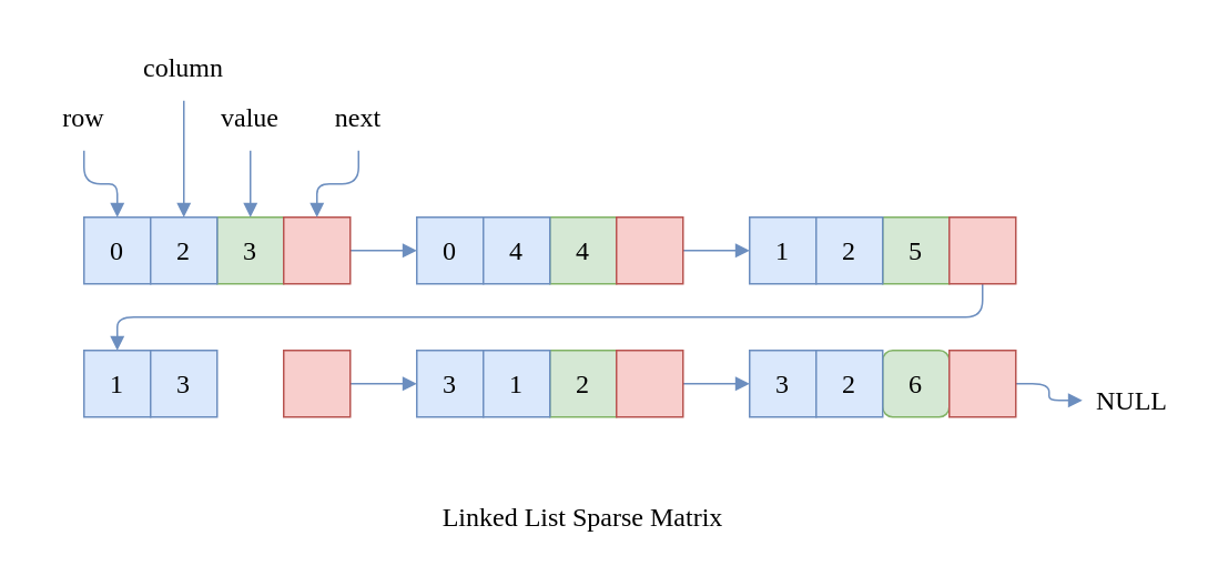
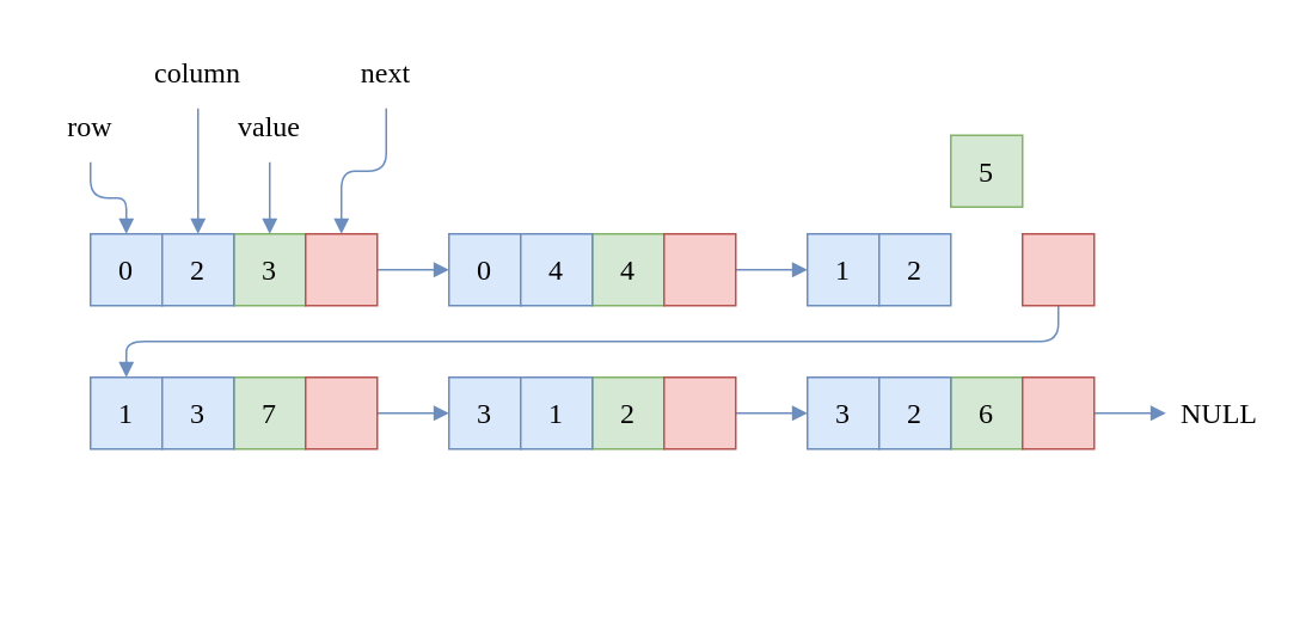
  <mxCell id="0" />
  <mxCell id="1" parent="0" />
  <mxCell id="2" value="0" style="rounded=0;whiteSpace=wrap;html=1;shadow=0;strokeColor=#6c8ebf;strokeWidth=1;fontFamily=Ubuntu;fontSize=16;fontStyle=0;fillColor=#dae8fc;" parent="1" vertex="1"><mxGeometry x="50" y="130" width="40" height="40" as="geometry" /></mxCell>
  <mxCell id="3" value="3" style="rounded=0;whiteSpace=wrap;html=1;shadow=0;strokeColor=#82b366;strokeWidth=1;fontFamily=Ubuntu;fontSize=16;fontStyle=0;fillColor=#d5e8d4;" parent="1" vertex="1"><mxGeometry x="130" y="130" width="40" height="40" as="geometry" /></mxCell>
  <mxCell id="4" value="2" style="rounded=0;whiteSpace=wrap;html=1;shadow=0;strokeColor=#6c8ebf;strokeWidth=1;fontFamily=Ubuntu;fontSize=16;fontStyle=0;fillColor=#dae8fc;" parent="1" vertex="1"><mxGeometry x="90" y="130" width="40" height="40" as="geometry" /></mxCell>
  <mxCell id="5" style="edgeStyle=orthogonalEdgeStyle;rounded=1;orthogonalLoop=1;jettySize=auto;html=1;entryX=0.5;entryY=0;entryDx=0;entryDy=0;shadow=0;strokeColor=#6c8ebf;strokeWidth=1;fontFamily=Ubuntu;fontSize=14;fontStyle=0;endArrow=block;endFill=1;fillColor=#dae8fc;" parent="1" source="6" target="2" edge="1"><mxGeometry relative="1" as="geometry" /></mxCell>
  <mxCell id="6" value="row" style="text;html=1;align=center;verticalAlign=middle;whiteSpace=wrap;rounded=0;fontFamily=Ubuntu;fontSize=16;fontStyle=0;" parent="1" vertex="1"><mxGeometry x="20" y="50" width="60" height="40" as="geometry" /></mxCell>
  <mxCell id="7" style="edgeStyle=orthogonalEdgeStyle;rounded=1;orthogonalLoop=1;jettySize=auto;html=1;entryX=0.5;entryY=0;entryDx=0;entryDy=0;shadow=0;strokeColor=#6c8ebf;strokeWidth=1;fontFamily=Ubuntu;fontSize=14;fontStyle=0;endArrow=block;endFill=1;fillColor=#dae8fc;" parent="1" source="8" target="4" edge="1"><mxGeometry relative="1" as="geometry" /></mxCell>
  <mxCell id="8" value="column" style="text;html=1;align=center;verticalAlign=middle;whiteSpace=wrap;rounded=0;fontFamily=Ubuntu;fontSize=16;fontStyle=0;" parent="1" vertex="1"><mxGeometry x="75" y="20" width="70" height="40" as="geometry" /></mxCell>
  <mxCell id="9" style="edgeStyle=orthogonalEdgeStyle;rounded=1;orthogonalLoop=1;jettySize=auto;html=1;entryX=0.5;entryY=0;entryDx=0;entryDy=0;shadow=0;strokeColor=#6c8ebf;strokeWidth=1;fontFamily=Ubuntu;fontSize=14;fontStyle=0;endArrow=block;endFill=1;fillColor=#dae8fc;" parent="1" source="10" target="3" edge="1"><mxGeometry relative="1" as="geometry" /></mxCell>
  <mxCell id="10" value="value" style="text;html=1;align=center;verticalAlign=middle;whiteSpace=wrap;rounded=0;fontFamily=Ubuntu;fontSize=16;fontStyle=0;" parent="1" vertex="1"><mxGeometry x="120" y="50" width="60" height="40" as="geometry" /></mxCell>
  <mxCell id="11" style="edgeStyle=orthogonalEdgeStyle;rounded=1;orthogonalLoop=1;jettySize=auto;html=1;entryX=0;entryY=0.5;entryDx=0;entryDy=0;shadow=0;strokeColor=#6c8ebf;strokeWidth=1;fontFamily=Ubuntu;fontSize=14;fontStyle=0;endArrow=block;endFill=1;fillColor=#dae8fc;" parent="1" source="12" target="13" edge="1"><mxGeometry relative="1" as="geometry" /></mxCell>
  <mxCell id="12" value="" style="rounded=0;whiteSpace=wrap;html=1;shadow=0;strokeColor=#b85450;strokeWidth=1;fontFamily=Ubuntu;fontSize=16;fontStyle=0;fillColor=#f8cecc;" parent="1" vertex="1"><mxGeometry x="170" y="130" width="40" height="40" as="geometry" /></mxCell>
  <mxCell id="13" value="0" style="rounded=0;whiteSpace=wrap;html=1;shadow=0;strokeColor=#6c8ebf;strokeWidth=1;fontFamily=Ubuntu;fontSize=16;fontStyle=0;fillColor=#dae8fc;" parent="1" vertex="1"><mxGeometry x="250" y="130" width="40" height="40" as="geometry" /></mxCell>
  <mxCell id="14" value="4" style="rounded=0;whiteSpace=wrap;html=1;shadow=0;strokeColor=#82b366;strokeWidth=1;fontFamily=Ubuntu;fontSize=16;fontStyle=0;fillColor=#d5e8d4;" parent="1" vertex="1"><mxGeometry x="330" y="130" width="40" height="40" as="geometry" /></mxCell>
  <mxCell id="15" value="4" style="rounded=0;whiteSpace=wrap;html=1;shadow=0;strokeColor=#6c8ebf;strokeWidth=1;fontFamily=Ubuntu;fontSize=16;fontStyle=0;fillColor=#dae8fc;" parent="1" vertex="1"><mxGeometry x="290" y="130" width="40" height="40" as="geometry" /></mxCell>
  <mxCell id="16" style="edgeStyle=orthogonalEdgeStyle;rounded=1;orthogonalLoop=1;jettySize=auto;html=1;shadow=0;strokeColor=#6c8ebf;strokeWidth=1;fontFamily=Ubuntu;fontSize=14;fontStyle=0;endArrow=block;endFill=1;fillColor=#dae8fc;" parent="1" source="17" target="18" edge="1"><mxGeometry relative="1" as="geometry" /></mxCell>
  <mxCell id="17" value="" style="rounded=0;whiteSpace=wrap;html=1;shadow=0;strokeColor=#b85450;strokeWidth=1;fontFamily=Ubuntu;fontSize=16;fontStyle=0;fillColor=#f8cecc;" parent="1" vertex="1"><mxGeometry x="370" y="130" width="40" height="40" as="geometry" /></mxCell>
  <mxCell id="18" value="1" style="rounded=0;whiteSpace=wrap;html=1;shadow=0;strokeColor=#6c8ebf;strokeWidth=1;fontFamily=Ubuntu;fontSize=16;fontStyle=0;fillColor=#dae8fc;" parent="1" vertex="1"><mxGeometry x="450" y="130" width="40" height="40" as="geometry" /></mxCell>
- <mxCell id="19" value="5" style="rounded=0;whiteSpace=wrap;html=1;shadow=0;strokeColor=#82b366;strokeWidth=1;fontFamily=Ubuntu;fontSize=16;fontStyle=0;fillColor=#d5e8d4;" parent="1" vertex="1"><mxGeometry x="530" y="130" width="40" height="40" as="geometry" /></mxCell>
+ <mxCell id="19" value="5" style="rounded=0;whiteSpace=wrap;html=1;shadow=0;strokeColor=#82b366;strokeWidth=1;fontFamily=Ubuntu;fontSize=16;fontStyle=0;fillColor=#d5e8d4;" parent="1" vertex="1"><mxGeometry x="530" y="75" width="40" height="40" as="geometry" /></mxCell>
  <mxCell id="20" value="2" style="rounded=0;whiteSpace=wrap;html=1;shadow=0;strokeColor=#6c8ebf;strokeWidth=1;fontFamily=Ubuntu;fontSize=16;fontStyle=0;fillColor=#dae8fc;" parent="1" vertex="1"><mxGeometry x="490" y="130" width="40" height="40" as="geometry" /></mxCell>
  <mxCell id="21" style="edgeStyle=orthogonalEdgeStyle;rounded=1;orthogonalLoop=1;jettySize=auto;html=1;entryX=0.5;entryY=0;entryDx=0;entryDy=0;shadow=0;strokeColor=#6c8ebf;strokeWidth=1;fontFamily=Ubuntu;fontSize=14;fontStyle=0;endArrow=block;endFill=1;fillColor=#dae8fc;" parent="1" source="22" target="23" edge="1"><mxGeometry relative="1" as="geometry"><Array as="points"><mxPoint x="590" y="190" /><mxPoint x="70" y="190" /></Array></mxGeometry></mxCell>
  <mxCell id="22" value="" style="rounded=0;whiteSpace=wrap;html=1;shadow=0;strokeColor=#b85450;strokeWidth=1;fontFamily=Ubuntu;fontSize=16;fontStyle=0;fillColor=#f8cecc;" parent="1" vertex="1"><mxGeometry x="570" y="130" width="40" height="40" as="geometry" /></mxCell>
  <mxCell id="23" value="1" style="rounded=0;whiteSpace=wrap;html=1;shadow=0;strokeColor=#6c8ebf;strokeWidth=1;fontFamily=Ubuntu;fontSize=16;fontStyle=0;fillColor=#dae8fc;" parent="1" vertex="1"><mxGeometry x="50" y="210" width="40" height="40" as="geometry" /></mxCell>
+ <mxCell id="24" value="7" style="rounded=0;whiteSpace=wrap;html=1;shadow=0;strokeColor=#82b366;strokeWidth=1;fontFamily=Ubuntu;fontSize=16;fontStyle=0;fillColor=#d5e8d4;" parent="1" vertex="1"><mxGeometry x="130" y="210" width="40" height="40" as="geometry" /></mxCell>
  <mxCell id="25" value="3" style="rounded=0;whiteSpace=wrap;html=1;shadow=0;strokeColor=#6c8ebf;strokeWidth=1;fontFamily=Ubuntu;fontSize=16;fontStyle=0;fillColor=#dae8fc;" parent="1" vertex="1"><mxGeometry x="90" y="210" width="40" height="40" as="geometry" /></mxCell>
  <mxCell id="26" style="edgeStyle=orthogonalEdgeStyle;rounded=1;orthogonalLoop=1;jettySize=auto;html=1;entryX=0;entryY=0.5;entryDx=0;entryDy=0;shadow=0;strokeColor=#6c8ebf;strokeWidth=1;fontFamily=Ubuntu;fontSize=14;fontStyle=0;endArrow=block;endFill=1;fillColor=#dae8fc;" parent="1" source="27" target="28" edge="1"><mxGeometry relative="1" as="geometry" /></mxCell>
  <mxCell id="27" value="" style="rounded=0;whiteSpace=wrap;html=1;shadow=0;strokeColor=#b85450;strokeWidth=1;fontFamily=Ubuntu;fontSize=16;fontStyle=0;fillColor=#f8cecc;" parent="1" vertex="1"><mxGeometry x="170" y="210" width="40" height="40" as="geometry" /></mxCell>
  <mxCell id="28" value="3" style="rounded=0;whiteSpace=wrap;html=1;shadow=0;strokeColor=#6c8ebf;strokeWidth=1;fontFamily=Ubuntu;fontSize=16;fontStyle=0;fillColor=#dae8fc;" parent="1" vertex="1"><mxGeometry x="250" y="210" width="40" height="40" as="geometry" /></mxCell>
  <mxCell id="29" value="2" style="rounded=0;whiteSpace=wrap;html=1;shadow=0;strokeColor=#82b366;strokeWidth=1;fontFamily=Ubuntu;fontSize=16;fontStyle=0;fillColor=#d5e8d4;" parent="1" vertex="1"><mxGeometry x="330" y="210" width="40" height="40" as="geometry" /></mxCell>
  <mxCell id="30" value="1" style="rounded=0;whiteSpace=wrap;html=1;shadow=0;strokeColor=#6c8ebf;strokeWidth=1;fontFamily=Ubuntu;fontSize=16;fontStyle=0;fillColor=#dae8fc;" parent="1" vertex="1"><mxGeometry x="290" y="210" width="40" height="40" as="geometry" /></mxCell>
  <mxCell id="31" style="edgeStyle=orthogonalEdgeStyle;rounded=1;orthogonalLoop=1;jettySize=auto;html=1;entryX=0;entryY=0.5;entryDx=0;entryDy=0;shadow=0;strokeColor=#6c8ebf;strokeWidth=1;fontFamily=Ubuntu;fontSize=14;fontStyle=0;endArrow=block;endFill=1;fillColor=#dae8fc;" parent="1" source="32" target="36" edge="1"><mxGeometry relative="1" as="geometry" /></mxCell>
  <mxCell id="32" value="" style="rounded=0;whiteSpace=wrap;html=1;shadow=0;strokeColor=#b85450;strokeWidth=1;fontFamily=Ubuntu;fontSize=16;fontStyle=0;fillColor=#f8cecc;" parent="1" vertex="1"><mxGeometry x="370" y="210" width="40" height="40" as="geometry" /></mxCell>
- <mxCell id="33" value="NULL" style="text;html=1;align=center;verticalAlign=middle;whiteSpace=wrap;rounded=0;fontFamily=Ubuntu;fontSize=16;fontStyle=0;" parent="1" vertex="1"><mxGeometry x="650" y="220" width="60" height="40" as="geometry" /></mxCell>
+ <mxCell id="33" value="NULL" style="text;html=1;align=center;verticalAlign=middle;whiteSpace=wrap;rounded=0;fontFamily=Ubuntu;fontSize=16;fontStyle=0;" parent="1" vertex="1"><mxGeometry x="650" y="210" width="60" height="40" as="geometry" /></mxCell>
  <mxCell id="34" style="edgeStyle=orthogonalEdgeStyle;rounded=1;orthogonalLoop=1;jettySize=auto;html=1;entryX=0.5;entryY=0;entryDx=0;entryDy=0;shadow=0;strokeColor=#6c8ebf;strokeWidth=1;fontFamily=Ubuntu;fontSize=14;fontStyle=0;endArrow=block;endFill=1;fillColor=#dae8fc;" parent="1" source="35" target="12" edge="1"><mxGeometry relative="1" as="geometry" /></mxCell>
- <mxCell id="35" value="next" style="text;html=1;align=center;verticalAlign=middle;whiteSpace=wrap;rounded=0;fontFamily=Ubuntu;fontSize=16;fontStyle=0;" parent="1" vertex="1"><mxGeometry x="190" y="50" width="50" height="40" as="geometry" /></mxCell>
+ <mxCell id="35" value="next" style="text;html=1;align=center;verticalAlign=middle;whiteSpace=wrap;rounded=0;fontFamily=Ubuntu;fontSize=16;fontStyle=0;" parent="1" vertex="1"><mxGeometry x="190" y="20" width="50" height="40" as="geometry" /></mxCell>
  <mxCell id="36" value="3" style="rounded=0;whiteSpace=wrap;html=1;shadow=0;strokeColor=#6c8ebf;strokeWidth=1;fontFamily=Ubuntu;fontSize=16;fontStyle=0;fillColor=#dae8fc;" parent="1" vertex="1"><mxGeometry x="450" y="210" width="40" height="40" as="geometry" /></mxCell>
- <mxCell id="37" value="6" style="whiteSpace=wrap;html=1;shadow=0;strokeColor=#82b366;strokeWidth=1;fontFamily=Ubuntu;fontSize=16;fontStyle=0;fillColor=#d5e8d4;rounded=1;" parent="1" vertex="1"><mxGeometry x="530" y="210" width="40" height="40" as="geometry" /></mxCell>
+ <mxCell id="37" value="6" style="rounded=0;whiteSpace=wrap;html=1;shadow=0;strokeColor=#82b366;strokeWidth=1;fontFamily=Ubuntu;fontSize=16;fontStyle=0;fillColor=#d5e8d4;" parent="1" vertex="1"><mxGeometry x="530" y="210" width="40" height="40" as="geometry" /></mxCell>
  <mxCell id="38" value="2" style="rounded=0;whiteSpace=wrap;html=1;shadow=0;strokeColor=#6c8ebf;strokeWidth=1;fontFamily=Ubuntu;fontSize=16;fontStyle=0;fillColor=#dae8fc;" parent="1" vertex="1"><mxGeometry x="490" y="210" width="40" height="40" as="geometry" /></mxCell>
  <mxCell id="39" style="edgeStyle=orthogonalEdgeStyle;rounded=1;orthogonalLoop=1;jettySize=auto;html=1;entryX=0;entryY=0.5;entryDx=0;entryDy=0;shadow=0;strokeColor=#6c8ebf;strokeWidth=1;fontFamily=Ubuntu;fontSize=14;fontStyle=0;endArrow=block;endFill=1;fillColor=#dae8fc;" parent="1" source="40" target="33" edge="1"><mxGeometry relative="1" as="geometry" /></mxCell>
  <mxCell id="40" value="" style="rounded=0;whiteSpace=wrap;html=1;shadow=0;strokeColor=#b85450;strokeWidth=1;fontFamily=Ubuntu;fontSize=16;fontStyle=0;fillColor=#f8cecc;" parent="1" vertex="1"><mxGeometry x="570" y="210" width="40" height="40" as="geometry" /></mxCell>
- <mxCell id="41" value="Linked List Sparse Matrix" style="text;html=1;align=center;verticalAlign=middle;whiteSpace=wrap;rounded=0;fontFamily=Ubuntu;fontSize=16;fontStyle=0;" parent="1" vertex="1"><mxGeometry x="250" y="290" width="200" height="40" as="geometry" /></mxCell>
